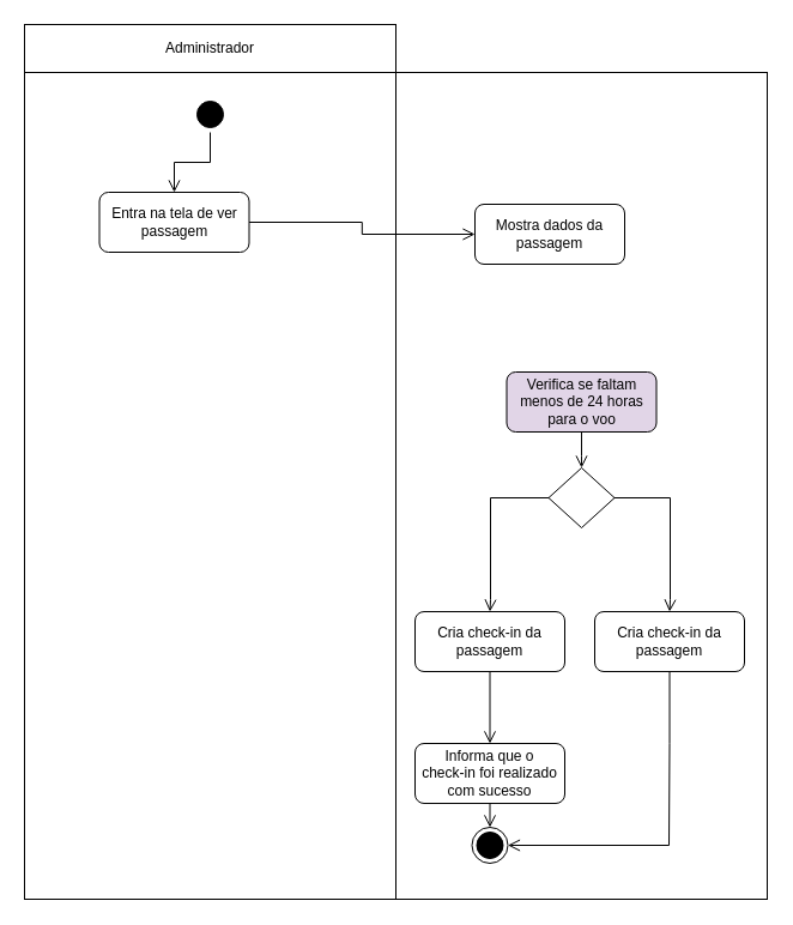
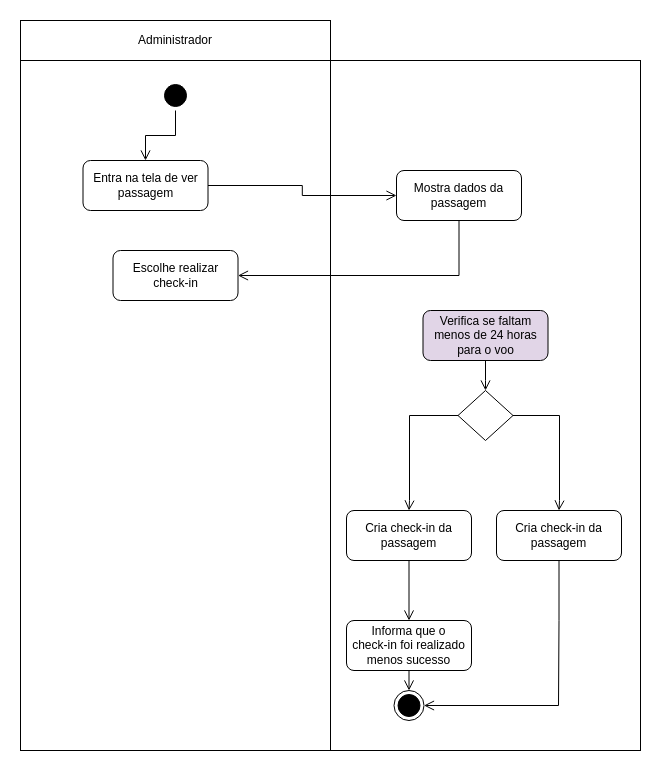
  <mxCell id="0" />
  <mxCell id="1" parent="0" />
  <mxCell id="2" value="" style="rounded=0;whiteSpace=wrap;html=1;" vertex="1" parent="1"><mxGeometry x="20" y="60" width="310" height="690" as="geometry" /></mxCell>
  <mxCell id="3" value="" style="rounded=0;whiteSpace=wrap;html=1;" vertex="1" parent="1"><mxGeometry x="330" y="60" width="310" height="690" as="geometry" /></mxCell>
  <mxCell id="4" value="Administrador" style="rounded=0;whiteSpace=wrap;html=1;" vertex="1" parent="1"><mxGeometry x="20" y="20" width="310" height="40" as="geometry" /></mxCell>
  <mxCell id="5" value="" style="ellipse;html=1;shape=startState;fillColor=#000000;strokeColor=#000000;" vertex="1" parent="1"><mxGeometry x="160" y="80" width="30" height="30" as="geometry" /></mxCell>
  <mxCell id="6" value="" style="edgeStyle=orthogonalEdgeStyle;html=1;verticalAlign=bottom;endArrow=open;endSize=8;strokeColor=#000000;rounded=0;entryX=0.5;entryY=0;entryDx=0;entryDy=0;" edge="1" parent="1" source="5" target="7"><mxGeometry relative="1" as="geometry"><mxPoint x="191" y="170" as="targetPoint" /></mxGeometry></mxCell>
  <mxCell id="7" value="Entra na tela de ver passagem" style="rounded=1;whiteSpace=wrap;html=1;" vertex="1" parent="1"><mxGeometry x="82.5" y="160" width="125" height="50" as="geometry" /></mxCell>
  <mxCell id="8" value="Mostra dados da passagem" style="rounded=1;whiteSpace=wrap;html=1;" vertex="1" parent="1"><mxGeometry x="396" y="170" width="125" height="50" as="geometry" /></mxCell>
  <mxCell id="9" value="" style="edgeStyle=orthogonalEdgeStyle;html=1;verticalAlign=bottom;endArrow=open;endSize=8;strokeColor=#000000;rounded=0;entryX=0;entryY=0.5;entryDx=0;entryDy=0;exitX=1;exitY=0.5;exitDx=0;exitDy=0;" edge="1" parent="1" source="7" target="8"><mxGeometry relative="1" as="geometry"><mxPoint x="306" y="240" as="targetPoint" /><mxPoint x="306" y="190" as="sourcePoint" /></mxGeometry></mxCell>
+ <mxCell id="10" value="&lt;div&gt;Escolhe realizar&lt;/div&gt;&lt;div&gt;check-in&lt;/div&gt;" style="rounded=1;whiteSpace=wrap;html=1;" vertex="1" parent="1"><mxGeometry x="112.5" y="250" width="125" height="50" as="geometry" /></mxCell>
+ <mxCell id="11" value="" style="edgeStyle=orthogonalEdgeStyle;html=1;verticalAlign=bottom;endArrow=open;endSize=8;strokeColor=#000000;rounded=0;entryX=1;entryY=0.5;entryDx=0;entryDy=0;exitX=0.5;exitY=1;exitDx=0;exitDy=0;" edge="1" parent="1" source="8" target="10"><mxGeometry relative="1" as="geometry"><mxPoint x="521" y="260" as="targetPoint" /><mxPoint x="416" y="260" as="sourcePoint" /></mxGeometry></mxCell>
  <mxCell id="12" value="Cria check-in da passagem" style="rounded=1;whiteSpace=wrap;html=1;" vertex="1" parent="1"><mxGeometry x="346" y="510" width="125" height="50" as="geometry" /></mxCell>
  <mxCell id="13" value="" style="edgeStyle=orthogonalEdgeStyle;html=1;verticalAlign=bottom;endArrow=open;endSize=8;strokeColor=#000000;rounded=0;entryX=0.5;entryY=0;entryDx=0;entryDy=0;exitX=0.5;exitY=1;exitDx=0;exitDy=0;" edge="1" parent="1" source="12" target="15"><mxGeometry relative="1" as="geometry"><mxPoint x="548.5" y="395" as="targetPoint" /><mxPoint x="356" y="394" as="sourcePoint" /></mxGeometry></mxCell>
  <mxCell id="14" value="" style="ellipse;html=1;shape=endState;fillColor=#000000;strokeColor=#000000;" vertex="1" parent="1"><mxGeometry x="393.5" y="690" width="30" height="30" as="geometry" /></mxCell>
- <mxCell id="15" value="&lt;div&gt;Informa que o&lt;/div&gt;&lt;div&gt;check-in foi realizado com sucesso&lt;/div&gt;" style="rounded=1;whiteSpace=wrap;html=1;" vertex="1" parent="1"><mxGeometry x="346" y="620" width="125" height="50" as="geometry" /></mxCell>
+ <mxCell id="15" value="&lt;div&gt;Informa que o&lt;/div&gt;&lt;div&gt;check-in foi realizado menos sucesso&lt;/div&gt;" style="rounded=1;whiteSpace=wrap;html=1;" vertex="1" parent="1"><mxGeometry x="346" y="620" width="125" height="50" as="geometry" /></mxCell>
  <mxCell id="16" value="" style="edgeStyle=orthogonalEdgeStyle;html=1;verticalAlign=bottom;endArrow=open;endSize=8;strokeColor=#000000;rounded=0;entryX=0.5;entryY=0;entryDx=0;entryDy=0;exitX=0.5;exitY=1;exitDx=0;exitDy=0;" edge="1" parent="1" source="15" target="14"><mxGeometry relative="1" as="geometry"><mxPoint x="488.37" y="470" as="targetPoint" /><mxPoint x="489" y="520" as="sourcePoint" /></mxGeometry></mxCell>
  <mxCell id="17" value="" style="rhombus;whiteSpace=wrap;html=1;" vertex="1" parent="1"><mxGeometry x="457.5" y="390" width="55" height="50" as="geometry" /></mxCell>
  <mxCell id="18" value="" style="edgeStyle=orthogonalEdgeStyle;html=1;verticalAlign=bottom;endArrow=open;endSize=8;strokeColor=#000000;rounded=0;entryX=0.5;entryY=0;entryDx=0;entryDy=0;exitX=0;exitY=0.5;exitDx=0;exitDy=0;" edge="1" parent="1" source="17" target="12"><mxGeometry relative="1" as="geometry"><mxPoint x="185" y="330" as="targetPoint" /><mxPoint x="185" y="310" as="sourcePoint" /><Array as="points"><mxPoint x="409" y="415" /><mxPoint x="409" y="500" /><mxPoint x="409" y="500" /></Array></mxGeometry></mxCell>
  <mxCell id="19" value="Cria check-in da passagem" style="rounded=1;whiteSpace=wrap;html=1;" vertex="1" parent="1"><mxGeometry x="496" y="510" width="125" height="50" as="geometry" /></mxCell>
  <mxCell id="20" value="" style="edgeStyle=orthogonalEdgeStyle;html=1;verticalAlign=bottom;endArrow=open;endSize=8;strokeColor=#000000;rounded=0;entryX=0.5;entryY=0;entryDx=0;entryDy=0;exitX=1;exitY=0.5;exitDx=0;exitDy=0;" edge="1" parent="1" source="17" target="19"><mxGeometry relative="1" as="geometry"><mxPoint x="418.5" y="520" as="targetPoint" /><mxPoint x="467.5" y="425" as="sourcePoint" /><Array as="points"><mxPoint x="559" y="415" /><mxPoint x="559" y="500" /><mxPoint x="559" y="500" /></Array></mxGeometry></mxCell>
  <mxCell id="21" value="" style="edgeStyle=orthogonalEdgeStyle;html=1;verticalAlign=bottom;endArrow=open;endSize=8;strokeColor=#000000;rounded=0;entryX=1;entryY=0.5;entryDx=0;entryDy=0;exitX=0.5;exitY=1;exitDx=0;exitDy=0;" edge="1" parent="1" source="19" target="14"><mxGeometry relative="1" as="geometry"><mxPoint x="581.23" y="715" as="targetPoint" /><mxPoint x="535.23" y="620" as="sourcePoint" /><Array as="points"><mxPoint x="558" y="620" /><mxPoint x="558" y="705" /></Array></mxGeometry></mxCell>
  <mxCell id="22" value="Verifica se faltam menos de 24 horas para o voo" style="rounded=1;whiteSpace=wrap;html=1;fillColor=#e1d5e7;" vertex="1" parent="1"><mxGeometry x="422.5" y="310" width="125" height="50" as="geometry" /></mxCell>
  <mxCell id="23" value="" style="edgeStyle=orthogonalEdgeStyle;html=1;verticalAlign=bottom;endArrow=open;endSize=8;strokeColor=#000000;rounded=0;exitX=0.5;exitY=1;exitDx=0;exitDy=0;entryX=0.5;entryY=0;entryDx=0;entryDy=0;" edge="1" parent="1" source="22" target="17"><mxGeometry relative="1" as="geometry"><mxPoint x="485" y="390" as="targetPoint" /><mxPoint x="467.5" y="425" as="sourcePoint" /><Array as="points"><mxPoint x="485" y="380" /><mxPoint x="485" y="380" /></Array></mxGeometry></mxCell>
